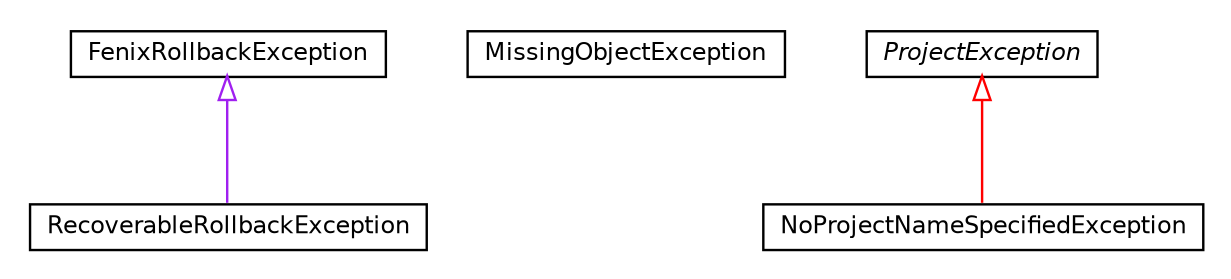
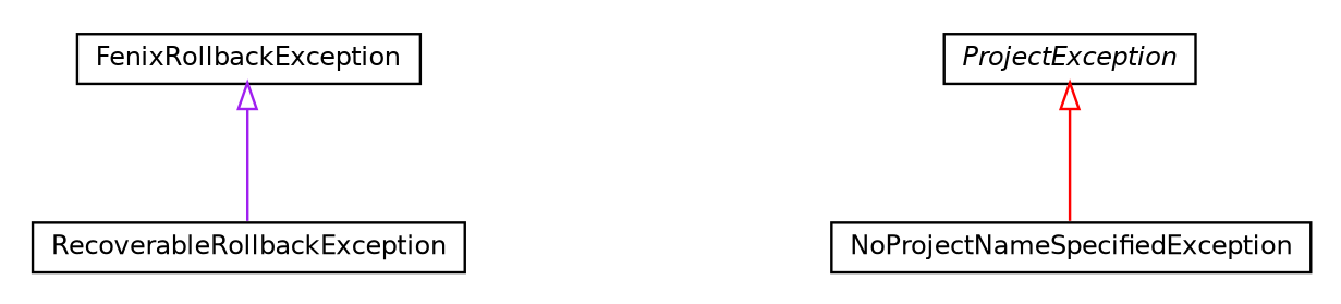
  digraph {
    nodesep=0.25
    ranksep=0.5
    node [fontcolor=black fontname=Helvetica fontsize=10.0 shape=plaintext]
    edge [arrowtail=empty dir=back fontname=Helvetica fontsize=10 headport=p labelfontname=Helvetica labelfontsize=10 tailport=p]
    n1 [label=<<table title="pt.ist.fenixframework.core.exception.RecoverableRollbackException" border="0" cellborder="1" cellspacing="0" cellpadding="2" port="p" href="./RecoverableRollbackException.html"> 		<tr><td><table border="0" cellspacing="0" cellpadding="1"> <tr><td align="center" balign="center"> RecoverableRollbackException </td></tr> 		</table></td></tr> 		</table>>]
-   n2 [label=<<table title="pt.ist.fenixframework.core.exception.MissingObjectException" border="0" cellborder="1" cellspacing="0" cellpadding="2" port="p" href="./MissingObjectException.html"> 		<tr><td><table border="0" cellspacing="0" cellpadding="1"> <tr><td align="center" balign="center"> MissingObjectException </td></tr> 		</table></td></tr> 		</table>>]
    n3 [label=<<table title="pt.ist.fenixframework.core.exception.FenixRollbackException" border="0" cellborder="1" cellspacing="0" cellpadding="2" port="p" href="./FenixRollbackException.html"> 		<tr><td><table border="0" cellspacing="0" cellpadding="1"> <tr><td align="center" balign="center"> FenixRollbackException </td></tr> 		</table></td></tr> 		</table>>]
    n4 [label=<<table title="pt.ist.fenixframework.core.exception.ProjectException" border="0" cellborder="1" cellspacing="0" cellpadding="2" port="p" href="./ProjectException.html"> 		<tr><td><table border="0" cellspacing="0" cellpadding="1"> <tr><td align="center" balign="center"><font face="Helvetica-Oblique"> ProjectException </font></td></tr> 		</table></td></tr> 		</table>>]
    n5 [label=<<table title="pt.ist.fenixframework.core.exception.NoProjectNameSpecifiedException" border="0" cellborder="1" cellspacing="0" cellpadding="2" port="p" href="./NoProjectNameSpecifiedException.html"> 		<tr><td><table border="0" cellspacing="0" cellpadding="1"> <tr><td align="center" balign="center"> NoProjectNameSpecifiedException </td></tr> 		</table></td></tr> 		</table>>]
    n3 -> n1 [color=purple]
    n4 -> n5 [color=red]
  }
